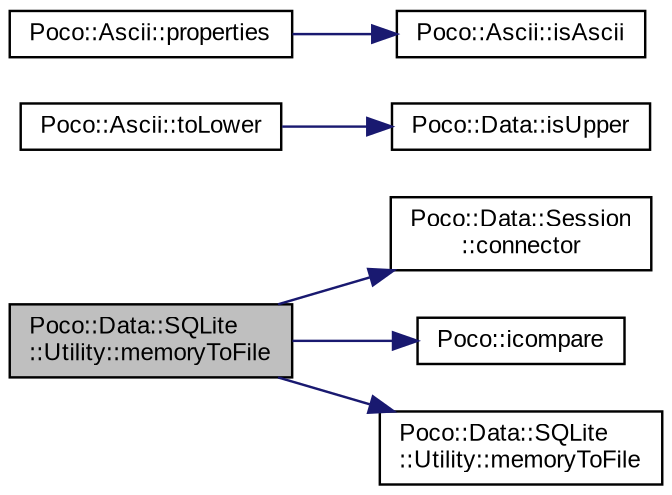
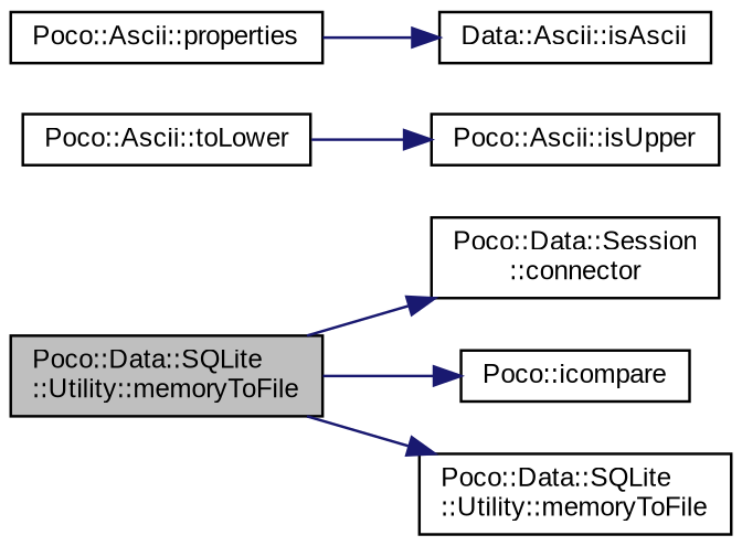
  digraph {
    fontname="Liberation Sans"
    rankdir=LR
    node [color=black fillcolor=white fontname="Liberation Sans" fontsize=10 shape=record style=filled]
    edge [color=midnightblue fontname="Liberation Sans" fontsize=10 labelfontname=Helvetica labelfontsize=10 style=solid]
    n1 [fillcolor=grey75 fontcolor=black height=0.2 label="Poco::Data::SQLite\l::Utility::memoryToFile" width=0.4]
    n2 [height=0.2 label="Poco::Data::Session\l::connector" width=0.4]
    n3 [height=0.2 label="Poco::icompare" width=0.4]
    n4 [height=0.2 label="Poco::Data::SQLite\l::Utility::memoryToFile" width=0.4]
    n5 [height=0.2 label="Poco::Ascii::toLower" width=0.4]
-   n6 [height=0.2 label="Poco::Data::isUpper" width=0.4]
+   n6 [height=0.2 label="Poco::Ascii::isUpper" width=0.4]
    n7 [height=0.2 label="Poco::Ascii::properties" width=0.4]
-   n8 [height=0.2 label="Poco::Ascii::isAscii" width=0.4]
+   n8 [height=0.2 label="Data::Ascii::isAscii" width=0.4]
    n1 -> n2
    n1 -> n3
    n1 -> n4
    n5 -> n6
    n7 -> n8
  }
